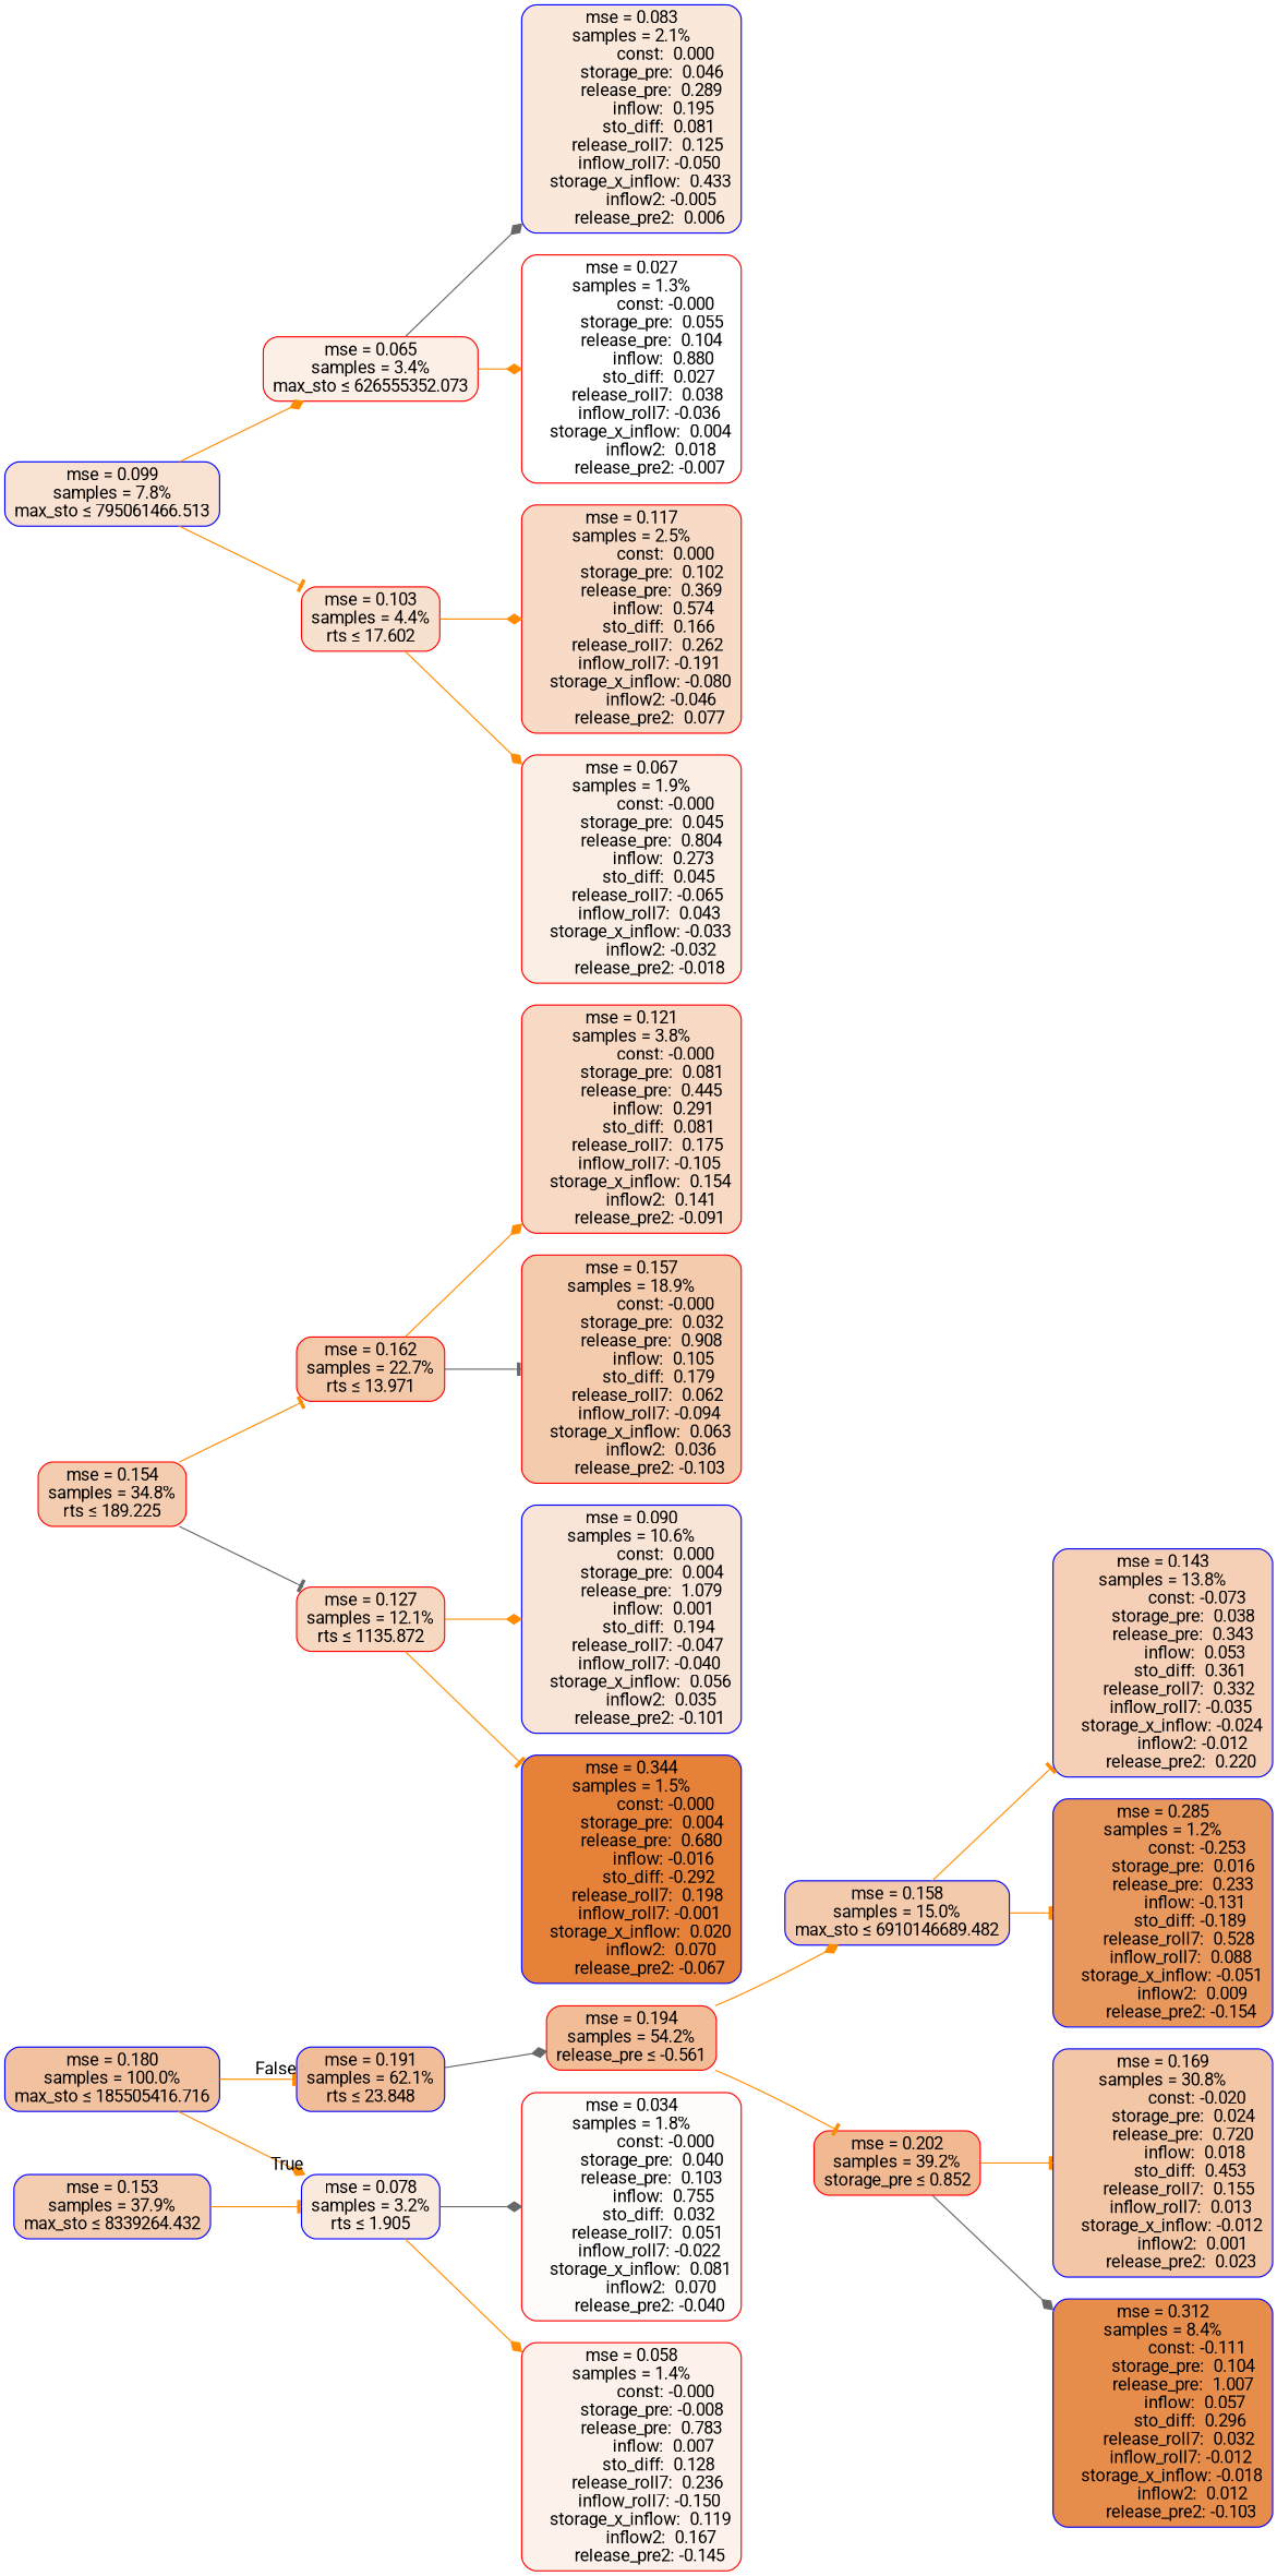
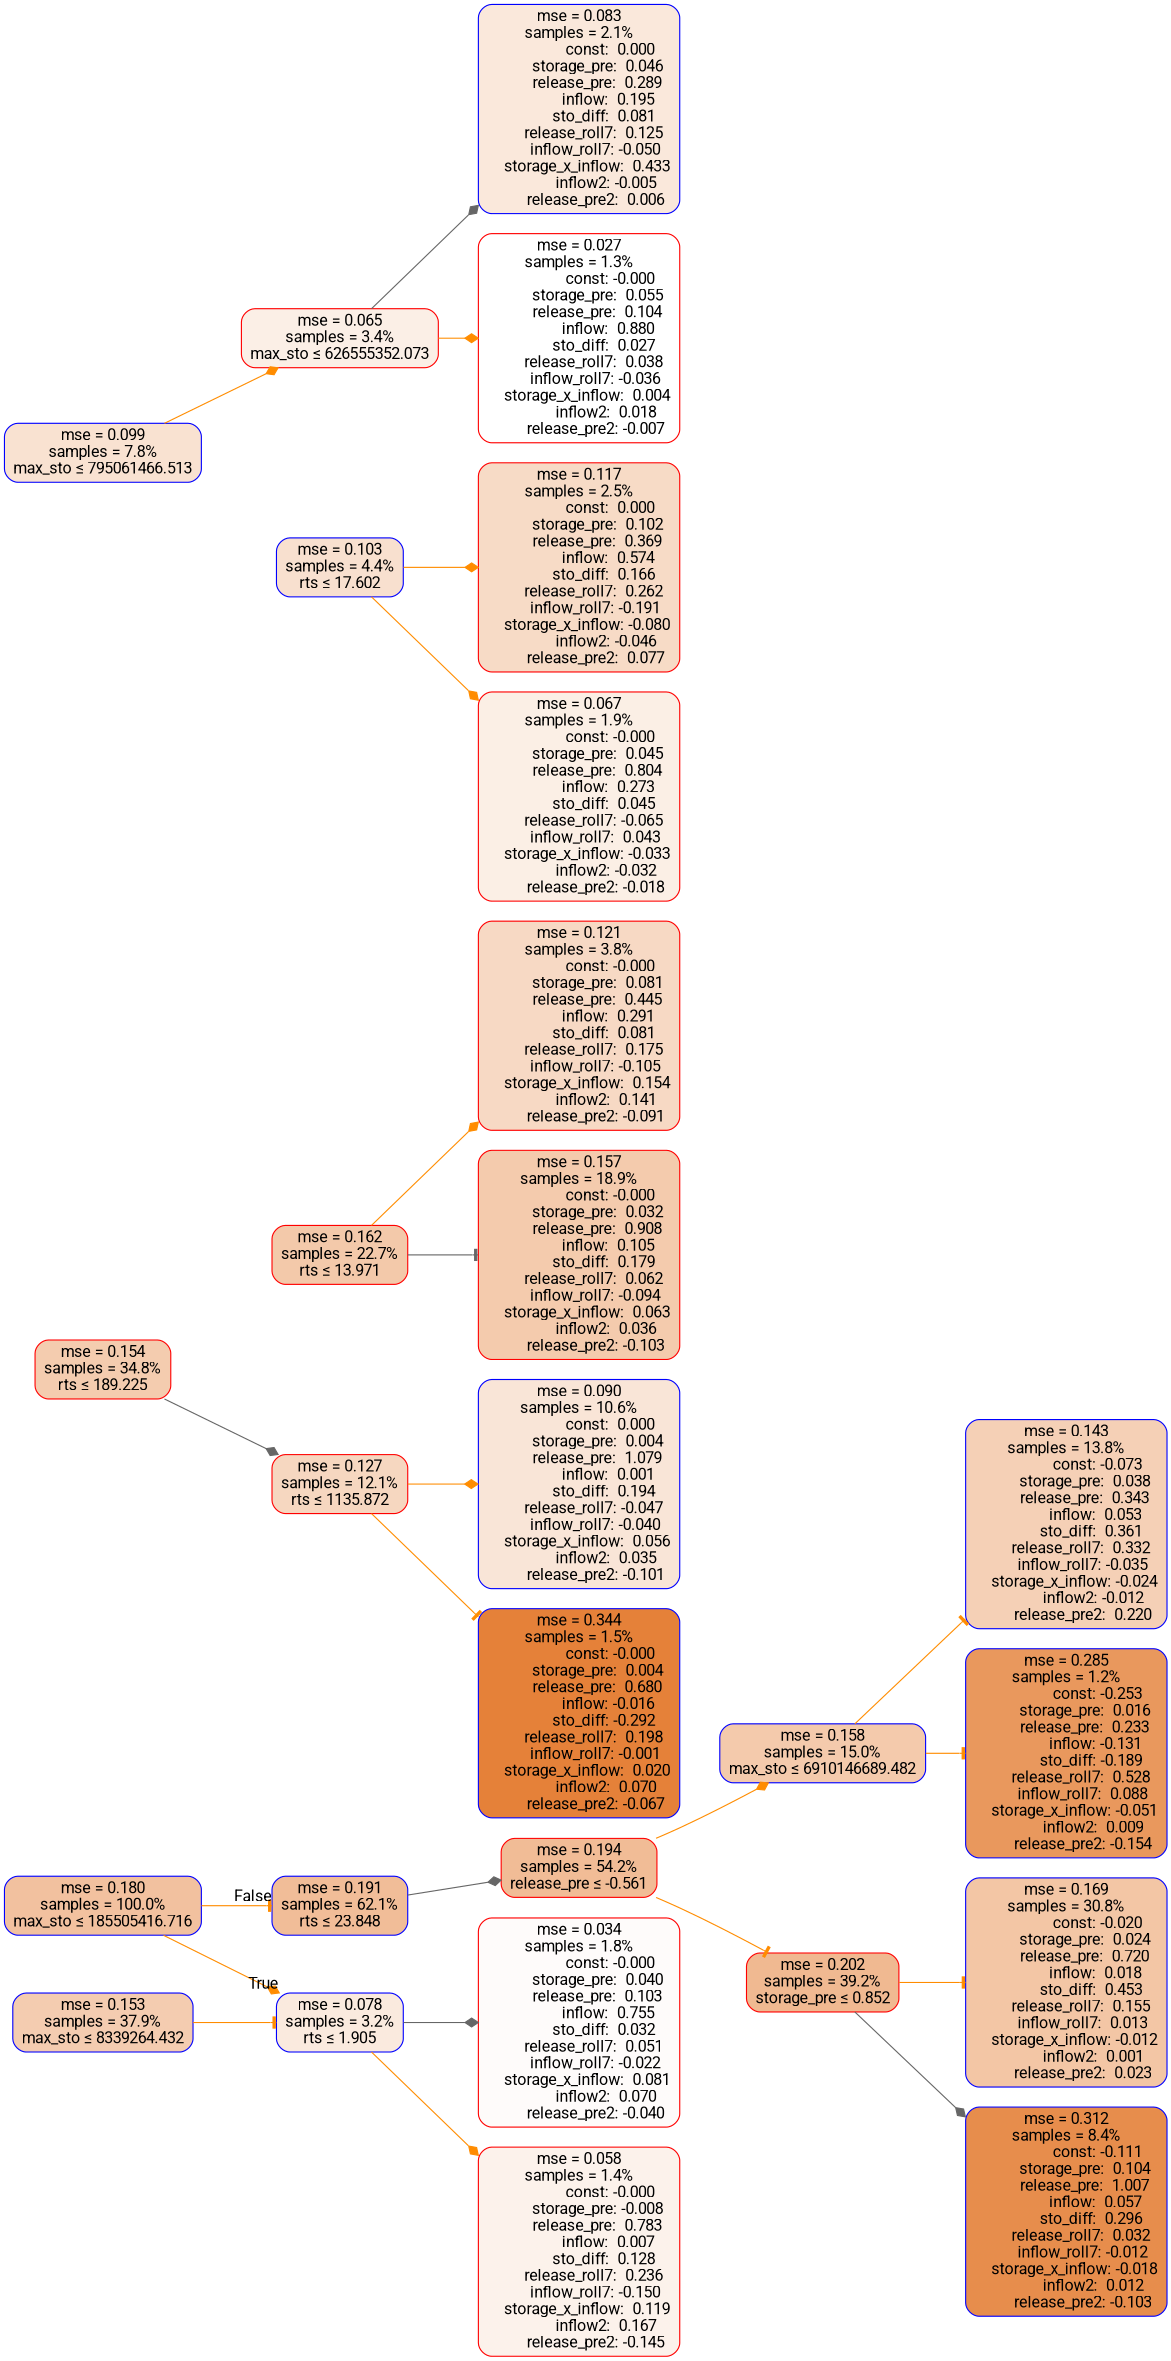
  digraph {
    fontname=Roboto
    rankdir=LR
    node [color=red fontname=Roboto shape=rectangle style="filled, rounded"]
    edge [arrowhead=diamond color=darkorange fontname=Roboto]
    n1 [color=blue fillcolor="#f2c19f" label="mse = 0.180\nsamples = 100.0%\nmax_sto &le; 185505416.716"]
    n2 [color=blue fillcolor="#f1bd98" label="mse = 0.191\nsamples = 62.1%\nrts &le; 23.848"]
    n3 [color=blue fillcolor="#faeade" label="mse = 0.078\nsamples = 3.2%\nrts &le; 1.905"]
    n4 [color=blue fillcolor="#f4ccb0" label="mse = 0.153\nsamples = 37.9%\nmax_sto &le; 8339264.432"]
    n5 [fillcolor="#f1bc96" label="mse = 0.194\nsamples = 54.2%\nrelease_pre &le; -0.561"]
    n6 [fillcolor="#fefbfa" label="mse = 0.034\nsamples = 1.8%\n               const: -0.000\n         storage_pre:  0.040\n         release_pre:  0.103\n              inflow:  0.755\n            sto_diff:  0.032\n       release_roll7:  0.051\n        inflow_roll7: -0.022\n    storage_x_inflow:  0.081\n             inflow2:  0.070\n        release_pre2: -0.040"]
    n7 [fillcolor="#fcf2eb" label="mse = 0.058\nsamples = 1.4%\n               const: -0.000\n         storage_pre: -0.008\n         release_pre:  0.783\n              inflow:  0.007\n            sto_diff:  0.128\n       release_roll7:  0.236\n        inflow_roll7: -0.150\n    storage_x_inflow:  0.119\n             inflow2:  0.167\n        release_pre2: -0.145"]
    n8 [fillcolor="#f4ccaf" label="mse = 0.154\nsamples = 34.8%\nrts &le; 189.225"]
    n9 [fillcolor="#f3c9aa" label="mse = 0.162\nsamples = 22.7%\nrts &le; 13.971"]
    n10 [fillcolor="#f6d7c0" label="mse = 0.127\nsamples = 12.1%\nrts &le; 1135.872"]
    n11 [fillcolor="#f7d9c4" label="mse = 0.121\nsamples = 3.8%\n               const: -0.000\n         storage_pre:  0.081\n         release_pre:  0.445\n              inflow:  0.291\n            sto_diff:  0.081\n       release_roll7:  0.175\n        inflow_roll7: -0.105\n    storage_x_inflow:  0.154\n             inflow2:  0.141\n        release_pre2: -0.091"]
    n12 [fillcolor="#f4cbad" label="mse = 0.157\nsamples = 18.9%\n               const: -0.000\n         storage_pre:  0.032\n         release_pre:  0.908\n              inflow:  0.105\n            sto_diff:  0.179\n       release_roll7:  0.062\n        inflow_roll7: -0.094\n    storage_x_inflow:  0.063\n             inflow2:  0.036\n        release_pre2: -0.103"]
    n13 [color=blue fillcolor="#f9e5d7" label="mse = 0.090\nsamples = 10.6%\n               const:  0.000\n         storage_pre:  0.004\n         release_pre:  1.079\n              inflow:  0.001\n            sto_diff:  0.194\n       release_roll7: -0.047\n        inflow_roll7: -0.040\n    storage_x_inflow:  0.056\n             inflow2:  0.035\n        release_pre2: -0.101"]
    n14 [color=blue fillcolor="#e58139" label="mse = 0.344\nsamples = 1.5%\n               const: -0.000\n         storage_pre:  0.004\n         release_pre:  0.680\n              inflow: -0.016\n            sto_diff: -0.292\n       release_roll7:  0.198\n        inflow_roll7: -0.001\n    storage_x_inflow:  0.020\n             inflow2:  0.070\n        release_pre2: -0.067"]
    n15 [color=blue fillcolor="#f9e2d1" label="mse = 0.099\nsamples = 7.8%\nmax_sto &le; 795061466.513"]
    n16 [fillcolor="#fbefe6" label="mse = 0.065\nsamples = 3.4%\nmax_sto &le; 626555352.073"]
-   n17 [fillcolor="#f8e0cf" label="mse = 0.103\nsamples = 4.4%\nrts &le; 17.602"]
+   n17 [color=blue fillcolor="#f8e0cf" label="mse = 0.103\nsamples = 4.4%\nrts &le; 17.602"]
    n18 [color=blue fillcolor="#f4caac" label="mse = 0.158\nsamples = 15.0%\nmax_sto &le; 6910146689.482"]
    n19 [fillcolor="#f0b991" label="mse = 0.202\nsamples = 39.2%\nstorage_pre &le; 0.852"]
    n20 [color=blue fillcolor="#fae8db" label="mse = 0.083\nsamples = 2.1%\n               const:  0.000\n         storage_pre:  0.046\n         release_pre:  0.289\n              inflow:  0.195\n            sto_diff:  0.081\n       release_roll7:  0.125\n        inflow_roll7: -0.050\n    storage_x_inflow:  0.433\n             inflow2: -0.005\n        release_pre2:  0.006"]
    n21 [fillcolor="#ffffff" label="mse = 0.027\nsamples = 1.3%\n               const: -0.000\n         storage_pre:  0.055\n         release_pre:  0.104\n              inflow:  0.880\n            sto_diff:  0.027\n       release_roll7:  0.038\n        inflow_roll7: -0.036\n    storage_x_inflow:  0.004\n             inflow2:  0.018\n        release_pre2: -0.007"]
    n22 [fillcolor="#f7dbc6" label="mse = 0.117\nsamples = 2.5%\n               const:  0.000\n         storage_pre:  0.102\n         release_pre:  0.369\n              inflow:  0.574\n            sto_diff:  0.166\n       release_roll7:  0.262\n        inflow_roll7: -0.191\n    storage_x_inflow: -0.080\n             inflow2: -0.046\n        release_pre2:  0.077"]
    n23 [fillcolor="#fbefe5" label="mse = 0.067\nsamples = 1.9%\n               const: -0.000\n         storage_pre:  0.045\n         release_pre:  0.804\n              inflow:  0.273\n            sto_diff:  0.045\n       release_roll7: -0.065\n        inflow_roll7:  0.043\n    storage_x_inflow: -0.033\n             inflow2: -0.032\n        release_pre2: -0.018"]
    n24 [color=blue fillcolor="#f5d0b6" label="mse = 0.143\nsamples = 13.8%\n               const: -0.073\n         storage_pre:  0.038\n         release_pre:  0.343\n              inflow:  0.053\n            sto_diff:  0.361\n       release_roll7:  0.332\n        inflow_roll7: -0.035\n    storage_x_inflow: -0.024\n             inflow2: -0.012\n        release_pre2:  0.220"]
    n25 [color=blue fillcolor="#e9985d" label="mse = 0.285\nsamples = 1.2%\n               const: -0.253\n         storage_pre:  0.016\n         release_pre:  0.233\n              inflow: -0.131\n            sto_diff: -0.189\n       release_roll7:  0.528\n        inflow_roll7:  0.088\n    storage_x_inflow: -0.051\n             inflow2:  0.009\n        release_pre2: -0.154"]
    n26 [color=blue fillcolor="#f3c6a5" label="mse = 0.169\nsamples = 30.8%\n               const: -0.020\n         storage_pre:  0.024\n         release_pre:  0.720\n              inflow:  0.018\n            sto_diff:  0.453\n       release_roll7:  0.155\n        inflow_roll7:  0.013\n    storage_x_inflow: -0.012\n             inflow2:  0.001\n        release_pre2:  0.023"]
    n27 [color=blue fillcolor="#e78d4c" label="mse = 0.312\nsamples = 8.4%\n               const: -0.111\n         storage_pre:  0.104\n         release_pre:  1.007\n              inflow:  0.057\n            sto_diff:  0.296\n       release_roll7:  0.032\n        inflow_roll7: -0.012\n    storage_x_inflow: -0.018\n             inflow2:  0.012\n        release_pre2: -0.103"]
    n1 -> n2 [arrowhead=tee headlabel=False labelangle=-45 labeldistance=2.5]
    n1 -> n3 [headlabel=True labelangle=45 labeldistance=2.5]
    n2 -> n5 [color=gray40]
    n3 -> n6 [color=gray40]
    n3 -> n7
    n4 -> n3 [arrowhead=tee]
    n5 -> n18
    n5 -> n19 [arrowhead=tee]
-   n8 -> n9 [arrowhead=tee]
-   n8 -> n10 [arrowhead=tee color=gray40]
+   n8 -> n10 [color=gray40]
    n9 -> n11
    n9 -> n12 [arrowhead=tee color=gray40]
    n10 -> n13
    n10 -> n14 [arrowhead=tee]
    n15 -> n16
-   n15 -> n17 [arrowhead=tee]
    n16 -> n20 [color=gray40]
    n16 -> n21
    n17 -> n22
    n17 -> n23
    n18 -> n24 [arrowhead=tee]
    n18 -> n25 [arrowhead=tee]
    n19 -> n26 [arrowhead=tee]
    n19 -> n27 [color=gray40]
  }
